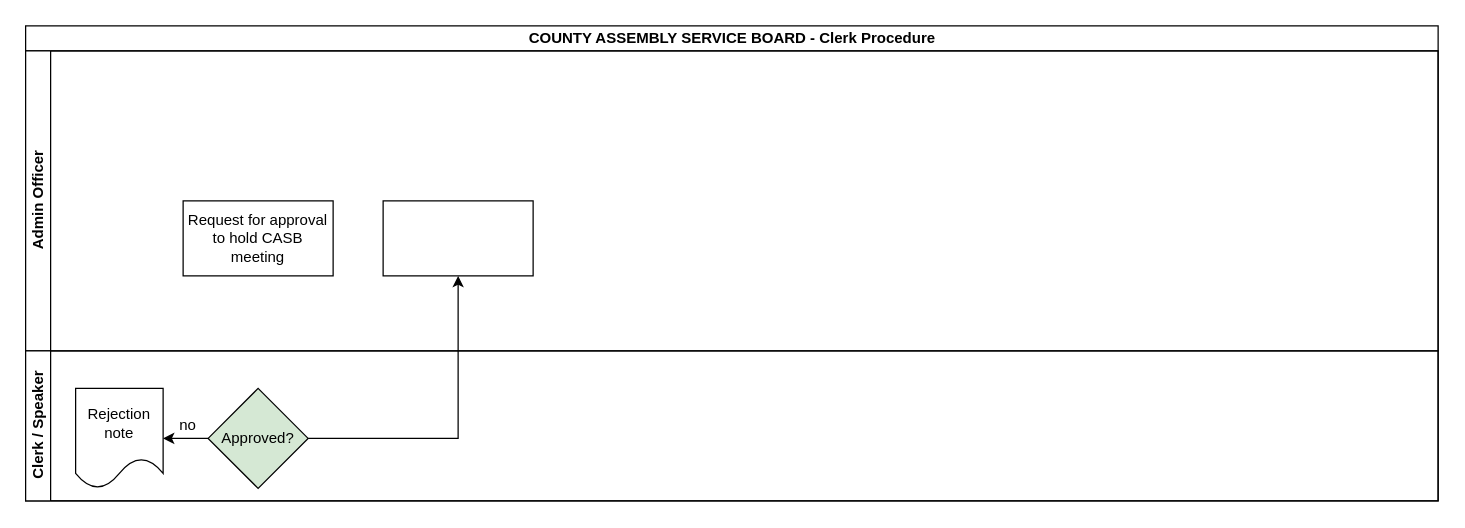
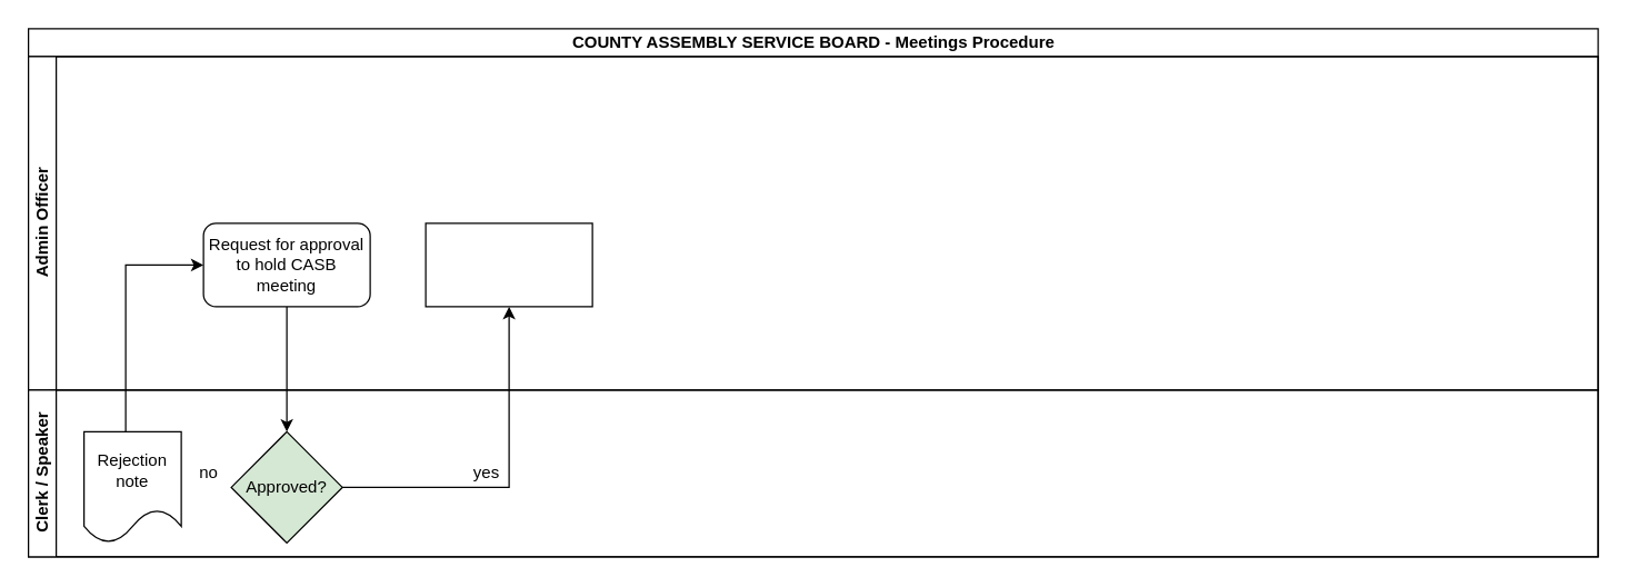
  <mxCell id="0" />
  <mxCell id="1" parent="0" />
- <mxCell id="2" value="COUNTY ASSEMBLY SERVICE BOARD - Clerk Procedure" style="swimlane;html=1;childLayout=stackLayout;resizeParent=1;resizeParentMax=0;horizontal=1;startSize=20;horizontalStack=0;" vertex="1" parent="1"><mxGeometry x="20" y="20" width="1130" height="380" as="geometry" /></mxCell>
+ <mxCell id="2" value="COUNTY ASSEMBLY SERVICE BOARD - Meetings Procedure" style="swimlane;html=1;childLayout=stackLayout;resizeParent=1;resizeParentMax=0;horizontal=1;startSize=20;horizontalStack=0;" vertex="1" parent="1"><mxGeometry x="20" y="20" width="1130" height="380" as="geometry" /></mxCell>
  <mxCell id="3" value="Admin Officer" style="swimlane;html=1;startSize=20;horizontal=0;" vertex="1" parent="2"><mxGeometry y="20" width="1130" height="240" as="geometry" /></mxCell>
  <mxCell id="4" value="" style="whiteSpace=wrap;html=1;rounded=0;" vertex="1" parent="3"><mxGeometry x="286" y="120" width="120" height="60" as="geometry" /></mxCell>
- <mxCell id="5" value="Request for approval to hold CASB meeting" style="rounded=0;whiteSpace=wrap;html=1;" vertex="1" parent="3"><mxGeometry x="126" y="120" width="120" height="60" as="geometry" /></mxCell>
+ <mxCell id="5" value="Request for approval to hold CASB meeting" style="whiteSpace=wrap;html=1;rounded=1;" vertex="1" parent="3"><mxGeometry x="126" y="120" width="120" height="60" as="geometry" /></mxCell>
  <mxCell id="6" value="Clerk / Speaker" style="swimlane;html=1;startSize=20;horizontal=0;" vertex="1" parent="2"><mxGeometry y="260" width="1130" height="120" as="geometry" /></mxCell>
  <mxCell id="7" value="no" style="text;html=1;strokeColor=none;fillColor=none;align=center;verticalAlign=middle;whiteSpace=wrap;rounded=0;" vertex="1" parent="6"><mxGeometry x="110" y="50" width="40" height="20" as="geometry" /></mxCell>
  <mxCell id="8" value="Approved?" style="rhombus;whiteSpace=wrap;html=1;rounded=0;fillColor=#d5e8d4;" vertex="1" parent="6"><mxGeometry x="146" y="30" width="80" height="80" as="geometry" /></mxCell>
+ <mxCell id="9" value="yes" style="text;html=1;strokeColor=none;fillColor=none;align=center;verticalAlign=middle;whiteSpace=wrap;rounded=0;" vertex="1" parent="6"><mxGeometry x="310" y="50" width="40" height="20" as="geometry" /></mxCell>
+ <mxCell id="10" value="" style="edgeStyle=orthogonalEdgeStyle;rounded=0;orthogonalLoop=1;jettySize=auto;html=1;" edge="1" parent="2" source="5" target="8"><mxGeometry relative="1" as="geometry" /></mxCell>
  <mxCell id="11" value="" style="edgeStyle=orthogonalEdgeStyle;rounded=0;orthogonalLoop=1;jettySize=auto;html=1;" edge="1" parent="2" source="8" target="4"><mxGeometry relative="1" as="geometry" /></mxCell>
+ <mxCell id="12" value="" style="edgeStyle=orthogonalEdgeStyle;rounded=0;orthogonalLoop=1;jettySize=auto;html=1;entryX=0;entryY=0.5;entryDx=0;entryDy=0;" edge="1" parent="1" source="13" target="5"><mxGeometry relative="1" as="geometry"><mxPoint x="95" y="220" as="targetPoint" /><Array as="points"><mxPoint x="90" y="190" /></Array></mxGeometry></mxCell>
  <mxCell id="13" value="Rejection note" style="shape=document;whiteSpace=wrap;html=1;boundedLbl=1;rounded=0;" vertex="1" parent="1"><mxGeometry x="60" y="310" width="70" height="80" as="geometry" /></mxCell>
- <mxCell id="14" value="" style="edgeStyle=orthogonalEdgeStyle;rounded=0;orthogonalLoop=1;jettySize=auto;html=1;" edge="1" parent="1" source="8" target="13"><mxGeometry relative="1" as="geometry" /></mxCell>
